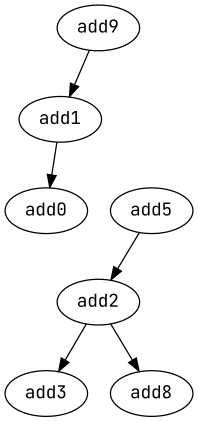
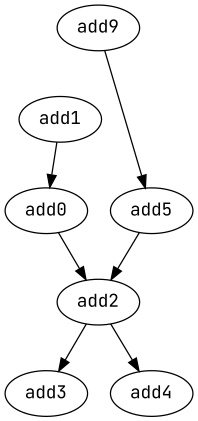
  strict digraph {
    fontname="JetBrains Mono"
    node [fontname="JetBrains Mono" opcode=add]
    edge [fontname="JetBrains Mono"]
    add0
    add2
    add3
-   add4 [label=add8]
+   add4
    add1
    add5
    n7 [label=add9]
+   add0 -> add2
    add2 -> add3
    add2 -> add4
    add1 -> add0
    add5 -> add2
-   n7 -> add1
+   n7 -> add5
  }
